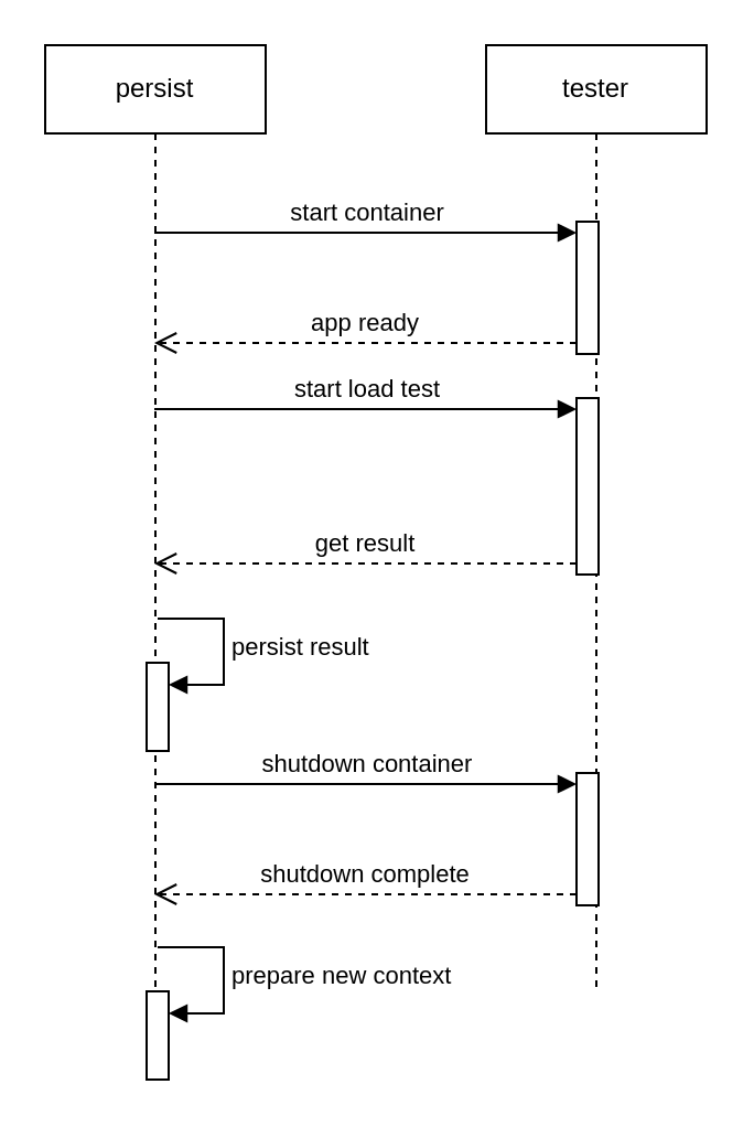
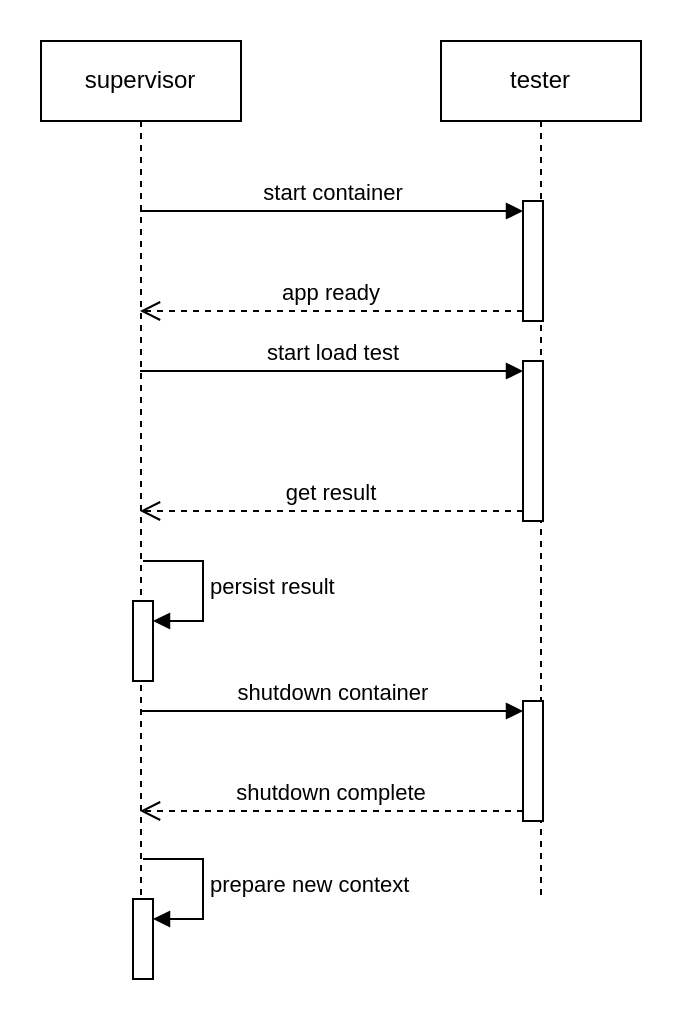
  <mxCell id="0" />
  <mxCell id="1" parent="0" />
- <mxCell id="2" value="persist" style="shape=umlLifeline;perimeter=lifelinePerimeter;whiteSpace=wrap;html=1;container=1;dropTarget=0;collapsible=0;recursiveResize=0;outlineConnect=0;portConstraint=eastwest;newEdgeStyle={&quot;curved&quot;:0,&quot;rounded&quot;:0};" vertex="1" parent="1"><mxGeometry x="20" y="20" width="100" height="460" as="geometry" /></mxCell>
+ <mxCell id="2" value="supervisor" style="shape=umlLifeline;perimeter=lifelinePerimeter;whiteSpace=wrap;html=1;container=1;dropTarget=0;collapsible=0;recursiveResize=0;outlineConnect=0;portConstraint=eastwest;newEdgeStyle={&quot;curved&quot;:0,&quot;rounded&quot;:0};" vertex="1" parent="1"><mxGeometry x="20" y="20" width="100" height="460" as="geometry" /></mxCell>
  <mxCell id="3" value="tester" style="shape=umlLifeline;perimeter=lifelinePerimeter;whiteSpace=wrap;html=1;container=1;dropTarget=0;collapsible=0;recursiveResize=0;outlineConnect=0;portConstraint=eastwest;newEdgeStyle={&quot;curved&quot;:0,&quot;rounded&quot;:0};" vertex="1" parent="1"><mxGeometry x="220" y="20" width="100" height="430" as="geometry" /></mxCell>
  <mxCell id="4" value="" style="html=1;points=[[0,0,0,0,5],[0,1,0,0,-5],[1,0,0,0,5],[1,1,0,0,-5]];perimeter=orthogonalPerimeter;outlineConnect=0;targetShapes=umlLifeline;portConstraint=eastwest;newEdgeStyle={&quot;curved&quot;:0,&quot;rounded&quot;:0};" vertex="1" parent="3"><mxGeometry x="41" y="160" width="10" height="80" as="geometry" /></mxCell>
  <mxCell id="5" value="start load test" style="html=1;verticalAlign=bottom;endArrow=block;curved=0;rounded=0;entryX=0;entryY=0;entryDx=0;entryDy=5;" edge="1" target="4" parent="3"><mxGeometry relative="1" as="geometry"><mxPoint x="-150.5" y="165" as="sourcePoint" /></mxGeometry></mxCell>
  <mxCell id="6" value="get result" style="html=1;verticalAlign=bottom;endArrow=open;dashed=1;endSize=8;curved=0;rounded=0;exitX=0;exitY=1;exitDx=0;exitDy=-5;" edge="1" source="4" parent="3"><mxGeometry relative="1" as="geometry"><mxPoint x="-150.5" y="235" as="targetPoint" /></mxGeometry></mxCell>
  <mxCell id="7" value="" style="html=1;points=[[0,0,0,0,5],[0,1,0,0,-5],[1,0,0,0,5],[1,1,0,0,-5]];perimeter=orthogonalPerimeter;outlineConnect=0;targetShapes=umlLifeline;portConstraint=eastwest;newEdgeStyle={&quot;curved&quot;:0,&quot;rounded&quot;:0};" vertex="1" parent="3"><mxGeometry x="41" y="80" width="10" height="60" as="geometry" /></mxCell>
  <mxCell id="8" value="start container" style="html=1;verticalAlign=bottom;endArrow=block;curved=0;rounded=0;entryX=0;entryY=0;entryDx=0;entryDy=5;" edge="1" target="7" parent="3"><mxGeometry relative="1" as="geometry"><mxPoint x="-150.5" y="85" as="sourcePoint" /></mxGeometry></mxCell>
  <mxCell id="9" value="app ready" style="html=1;verticalAlign=bottom;endArrow=open;dashed=1;endSize=8;curved=0;rounded=0;exitX=0;exitY=1;exitDx=0;exitDy=-5;" edge="1" source="7" parent="3"><mxGeometry relative="1" as="geometry"><mxPoint x="-150.5" y="135" as="targetPoint" /></mxGeometry></mxCell>
  <mxCell id="10" value="" style="html=1;points=[[0,0,0,0,5],[0,1,0,0,-5],[1,0,0,0,5],[1,1,0,0,-5]];perimeter=orthogonalPerimeter;outlineConnect=0;targetShapes=umlLifeline;portConstraint=eastwest;newEdgeStyle={&quot;curved&quot;:0,&quot;rounded&quot;:0};" vertex="1" parent="3"><mxGeometry x="41" y="330" width="10" height="60" as="geometry" /></mxCell>
  <mxCell id="11" value="shutdown container" style="html=1;verticalAlign=bottom;endArrow=block;curved=0;rounded=0;entryX=0;entryY=0;entryDx=0;entryDy=5;" edge="1" target="10" parent="3"><mxGeometry relative="1" as="geometry"><mxPoint x="-150.5" y="335" as="sourcePoint" /></mxGeometry></mxCell>
  <mxCell id="12" value="shutdown complete" style="html=1;verticalAlign=bottom;endArrow=open;dashed=1;endSize=8;curved=0;rounded=0;exitX=0;exitY=1;exitDx=0;exitDy=-5;" edge="1" source="10" parent="3"><mxGeometry relative="1" as="geometry"><mxPoint x="-150.5" y="385" as="targetPoint" /></mxGeometry></mxCell>
  <mxCell id="13" value="" style="html=1;points=[[0,0,0,0,5],[0,1,0,0,-5],[1,0,0,0,5],[1,1,0,0,-5]];perimeter=orthogonalPerimeter;outlineConnect=0;targetShapes=umlLifeline;portConstraint=eastwest;newEdgeStyle={&quot;curved&quot;:0,&quot;rounded&quot;:0};" vertex="1" parent="1"><mxGeometry x="66" y="300" width="10" height="40" as="geometry" /></mxCell>
  <mxCell id="14" value="persist result" style="html=1;align=left;spacingLeft=2;endArrow=block;rounded=0;edgeStyle=orthogonalEdgeStyle;curved=0;rounded=0;" edge="1" target="13" parent="1"><mxGeometry relative="1" as="geometry"><mxPoint x="71" y="280" as="sourcePoint" /><Array as="points"><mxPoint x="101" y="310" /></Array></mxGeometry></mxCell>
  <mxCell id="15" value="" style="html=1;points=[[0,0,0,0,5],[0,1,0,0,-5],[1,0,0,0,5],[1,1,0,0,-5]];perimeter=orthogonalPerimeter;outlineConnect=0;targetShapes=umlLifeline;portConstraint=eastwest;newEdgeStyle={&quot;curved&quot;:0,&quot;rounded&quot;:0};" vertex="1" parent="1"><mxGeometry x="66" y="449" width="10" height="40" as="geometry" /></mxCell>
  <mxCell id="16" value="prepare new context" style="html=1;align=left;spacingLeft=2;endArrow=block;rounded=0;edgeStyle=orthogonalEdgeStyle;curved=0;rounded=0;" edge="1" target="15" parent="1"><mxGeometry relative="1" as="geometry"><mxPoint x="71" y="429" as="sourcePoint" /><Array as="points"><mxPoint x="101" y="459" /></Array></mxGeometry></mxCell>
